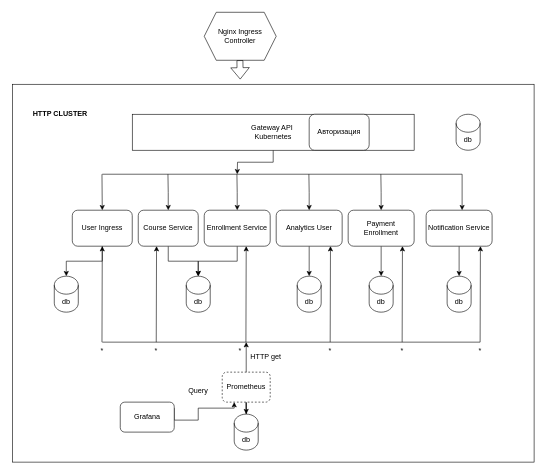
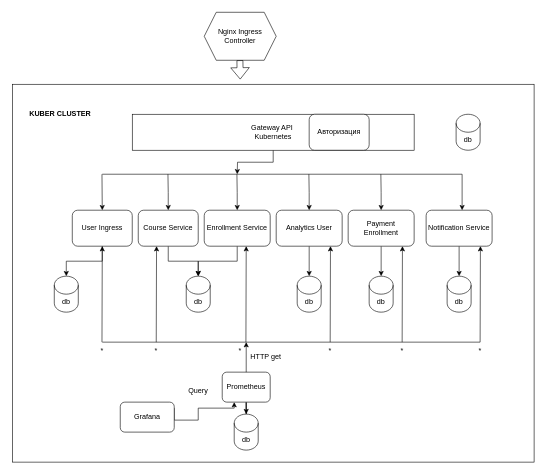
  <mxCell id="0" />
  <mxCell id="1" parent="0" />
  <mxCell id="2" value="" style="rounded=0;whiteSpace=wrap;html=1;" vertex="1" parent="1"><mxGeometry x="20" y="140" width="870" height="630" as="geometry" /></mxCell>
  <mxCell id="3" value="User Ingress" style="rounded=1;whiteSpace=wrap;html=1;direction=west;" parent="1" vertex="1"><mxGeometry x="120" y="350" width="100" height="60" as="geometry" /></mxCell>
  <mxCell id="4" value="" style="edgeStyle=orthogonalEdgeStyle;rounded=0;orthogonalLoop=1;jettySize=auto;html=1;" parent="1" source="5" target="13" edge="1"><mxGeometry relative="1" as="geometry" /></mxCell>
  <mxCell id="5" value="Course Service" style="rounded=1;whiteSpace=wrap;html=1;" parent="1" vertex="1"><mxGeometry x="230" y="350" width="100" height="60" as="geometry" /></mxCell>
  <mxCell id="6" value="" style="edgeStyle=orthogonalEdgeStyle;rounded=0;orthogonalLoop=1;jettySize=auto;html=1;" parent="1" source="7" target="14" edge="1"><mxGeometry relative="1" as="geometry" /></mxCell>
  <mxCell id="7" value="Analytics User" style="rounded=1;whiteSpace=wrap;html=1;" parent="1" vertex="1"><mxGeometry x="460" y="350" width="110" height="60" as="geometry" /></mxCell>
  <mxCell id="8" value="" style="edgeStyle=orthogonalEdgeStyle;rounded=0;orthogonalLoop=1;jettySize=auto;html=1;" parent="1" source="9" target="16" edge="1"><mxGeometry relative="1" as="geometry" /></mxCell>
  <mxCell id="9" value="Notification Service" style="rounded=1;whiteSpace=wrap;html=1;" parent="1" vertex="1"><mxGeometry x="710" y="350" width="110" height="60" as="geometry" /></mxCell>
  <mxCell id="10" value="" style="edgeStyle=orthogonalEdgeStyle;rounded=0;orthogonalLoop=1;jettySize=auto;html=1;" parent="1" source="11" target="15" edge="1"><mxGeometry relative="1" as="geometry" /></mxCell>
  <mxCell id="11" value="Payment Enrollment" style="rounded=1;whiteSpace=wrap;html=1;" parent="1" vertex="1"><mxGeometry x="580" y="350" width="110" height="60" as="geometry" /></mxCell>
  <mxCell id="12" value="db" style="shape=cylinder3;whiteSpace=wrap;html=1;boundedLbl=1;backgroundOutline=1;size=15;" parent="1" vertex="1"><mxGeometry x="90" y="460" width="40" height="60" as="geometry" /></mxCell>
  <mxCell id="13" value="db" style="shape=cylinder3;whiteSpace=wrap;html=1;boundedLbl=1;backgroundOutline=1;size=15;" parent="1" vertex="1"><mxGeometry x="310" y="460" width="40" height="60" as="geometry" /></mxCell>
  <mxCell id="14" value="db" style="shape=cylinder3;whiteSpace=wrap;html=1;boundedLbl=1;backgroundOutline=1;size=15;" parent="1" vertex="1"><mxGeometry x="495" y="460" width="40" height="60" as="geometry" /></mxCell>
  <mxCell id="15" value="db" style="shape=cylinder3;whiteSpace=wrap;html=1;boundedLbl=1;backgroundOutline=1;size=15;" parent="1" vertex="1"><mxGeometry x="615" y="460" width="40" height="60" as="geometry" /></mxCell>
  <mxCell id="16" value="db" style="shape=cylinder3;whiteSpace=wrap;html=1;boundedLbl=1;backgroundOutline=1;size=15;" parent="1" vertex="1"><mxGeometry x="745" y="460" width="40" height="60" as="geometry" /></mxCell>
  <mxCell id="17" value="" style="edgeStyle=orthogonalEdgeStyle;rounded=0;orthogonalLoop=1;jettySize=auto;html=1;exitX=0.5;exitY=0;exitDx=0;exitDy=0;entryX=0.5;entryY=0;entryDx=0;entryDy=0;entryPerimeter=0;" parent="1" source="3" target="12" edge="1"><mxGeometry relative="1" as="geometry"><mxPoint x="144.75" y="420" as="sourcePoint" /><mxPoint x="194.75" y="470" as="targetPoint" /></mxGeometry></mxCell>
  <mxCell id="18" value="" style="edgeStyle=orthogonalEdgeStyle;rounded=0;orthogonalLoop=1;jettySize=auto;html=1;exitX=0.5;exitY=1;exitDx=0;exitDy=0;entryX=0.5;entryY=0;entryDx=0;entryDy=0;entryPerimeter=0;" parent="1" source="22" target="13" edge="1"><mxGeometry relative="1" as="geometry"><mxPoint x="350" y="465" as="sourcePoint" /><mxPoint x="390" y="515" as="targetPoint" /></mxGeometry></mxCell>
  <mxCell id="19" value="" style="edgeStyle=orthogonalEdgeStyle;rounded=0;orthogonalLoop=1;jettySize=auto;html=1;" parent="1" source="20" edge="1"><mxGeometry relative="1" as="geometry"><mxPoint x="395" y="290" as="targetPoint" /></mxGeometry></mxCell>
  <mxCell id="20" value="Gateway API&amp;nbsp;&lt;br&gt;Kubernetes" style="rounded=0;whiteSpace=wrap;html=1;" parent="1" vertex="1"><mxGeometry x="220" y="190" width="470" height="60" as="geometry" /></mxCell>
  <mxCell id="21" value="" style="endArrow=classic;html=1;rounded=0;" parent="1" target="22" edge="1"><mxGeometry width="50" height="50" relative="1" as="geometry"><mxPoint x="400" y="390" as="sourcePoint" /><mxPoint x="450" y="340" as="targetPoint" /></mxGeometry></mxCell>
  <mxCell id="22" value="Enrollment Service" style="rounded=1;whiteSpace=wrap;html=1;" parent="1" vertex="1"><mxGeometry x="340" y="350" width="110" height="60" as="geometry" /></mxCell>
  <mxCell id="23" value="" style="endArrow=none;html=1;rounded=0;" parent="1" edge="1"><mxGeometry width="50" height="50" relative="1" as="geometry"><mxPoint x="170" y="290" as="sourcePoint" /><mxPoint x="770" y="290" as="targetPoint" /></mxGeometry></mxCell>
  <mxCell id="24" value="" style="edgeStyle=orthogonalEdgeStyle;rounded=0;orthogonalLoop=1;jettySize=auto;html=1;entryX=0.5;entryY=1;entryDx=0;entryDy=0;" parent="1" target="3" edge="1"><mxGeometry relative="1" as="geometry"><mxPoint x="169.5" y="290" as="sourcePoint" /><mxPoint x="169.5" y="330" as="targetPoint" /></mxGeometry></mxCell>
  <mxCell id="25" value="" style="edgeStyle=orthogonalEdgeStyle;rounded=0;orthogonalLoop=1;jettySize=auto;html=1;entryX=0.5;entryY=1;entryDx=0;entryDy=0;" parent="1" edge="1"><mxGeometry relative="1" as="geometry"><mxPoint x="279.5" y="290" as="sourcePoint" /><mxPoint x="280" y="350" as="targetPoint" /></mxGeometry></mxCell>
  <mxCell id="26" value="" style="edgeStyle=orthogonalEdgeStyle;rounded=0;orthogonalLoop=1;jettySize=auto;html=1;entryX=0.5;entryY=1;entryDx=0;entryDy=0;" parent="1" edge="1"><mxGeometry relative="1" as="geometry"><mxPoint x="394.5" y="290" as="sourcePoint" /><mxPoint x="395" y="350" as="targetPoint" /></mxGeometry></mxCell>
  <mxCell id="27" value="" style="edgeStyle=orthogonalEdgeStyle;rounded=0;orthogonalLoop=1;jettySize=auto;html=1;entryX=0.5;entryY=1;entryDx=0;entryDy=0;" parent="1" edge="1"><mxGeometry relative="1" as="geometry"><mxPoint x="514.5" y="290" as="sourcePoint" /><mxPoint x="515" y="350" as="targetPoint" /></mxGeometry></mxCell>
  <mxCell id="28" value="" style="edgeStyle=orthogonalEdgeStyle;rounded=0;orthogonalLoop=1;jettySize=auto;html=1;entryX=0.5;entryY=1;entryDx=0;entryDy=0;" parent="1" edge="1"><mxGeometry relative="1" as="geometry"><mxPoint x="634.5" y="290" as="sourcePoint" /><mxPoint x="635" y="350" as="targetPoint" /></mxGeometry></mxCell>
  <mxCell id="29" value="" style="edgeStyle=orthogonalEdgeStyle;rounded=0;orthogonalLoop=1;jettySize=auto;html=1;entryX=0.5;entryY=1;entryDx=0;entryDy=0;" parent="1" edge="1"><mxGeometry relative="1" as="geometry"><mxPoint x="770" y="290" as="sourcePoint" /><mxPoint x="770" y="350" as="targetPoint" /></mxGeometry></mxCell>
  <mxCell id="30" value="" style="edgeStyle=orthogonalEdgeStyle;rounded=0;orthogonalLoop=1;jettySize=auto;html=1;entryX=0.25;entryY=1;entryDx=0;entryDy=0;" parent="1" target="33" edge="1"><mxGeometry relative="1" as="geometry"><mxPoint x="290" y="680" as="sourcePoint" /><mxPoint x="389.5" y="685" as="targetPoint" /><Array as="points"><mxPoint x="290" y="700" /><mxPoint x="330" y="700" /><mxPoint x="330" y="680" /><mxPoint x="390" y="680" /></Array></mxGeometry></mxCell>
  <mxCell id="31" value="Grafana" style="rounded=1;whiteSpace=wrap;html=1;" parent="1" vertex="1"><mxGeometry x="200" y="670" width="90" height="50" as="geometry" /></mxCell>
  <mxCell id="32" value="" style="edgeStyle=orthogonalEdgeStyle;rounded=0;orthogonalLoop=1;jettySize=auto;html=1;" parent="1" source="33" target="34" edge="1"><mxGeometry relative="1" as="geometry" /></mxCell>
- <mxCell id="33" value="Prometheus" style="rounded=1;whiteSpace=wrap;html=1;dashed=1;" parent="1" vertex="1"><mxGeometry x="370" y="620" width="80" height="50" as="geometry" /></mxCell>
+ <mxCell id="33" value="Prometheus" style="rounded=1;whiteSpace=wrap;html=1;" parent="1" vertex="1"><mxGeometry x="370" y="620" width="80" height="50" as="geometry" /></mxCell>
  <mxCell id="34" value="db" style="shape=cylinder3;whiteSpace=wrap;html=1;boundedLbl=1;backgroundOutline=1;size=15;" parent="1" vertex="1"><mxGeometry x="390" y="690" width="40" height="60" as="geometry" /></mxCell>
  <mxCell id="35" value="Query" style="text;html=1;align=center;verticalAlign=middle;whiteSpace=wrap;rounded=0;" parent="1" vertex="1"><mxGeometry x="300" y="650" width="60" as="geometry" /></mxCell>
  <mxCell id="36" value="" style="endArrow=none;html=1;rounded=0;exitX=0.5;exitY=0;exitDx=0;exitDy=0;" parent="1" edge="1" source="44"><mxGeometry width="50" height="50" relative="1" as="geometry"><mxPoint x="90" y="570" as="sourcePoint" /><mxPoint x="800" y="570" as="targetPoint" /></mxGeometry></mxCell>
  <mxCell id="37" value="" style="endArrow=classic;html=1;rounded=0;" parent="1" edge="1"><mxGeometry width="50" height="50" relative="1" as="geometry"><mxPoint x="550" y="570" as="sourcePoint" /><mxPoint x="550.5" y="410" as="targetPoint" /></mxGeometry></mxCell>
  <mxCell id="38" value="" style="endArrow=classic;html=1;rounded=0;" parent="1" edge="1"><mxGeometry width="50" height="50" relative="1" as="geometry"><mxPoint x="409.5" y="570" as="sourcePoint" /><mxPoint x="410" y="410" as="targetPoint" /></mxGeometry></mxCell>
  <mxCell id="39" value="" style="endArrow=classic;html=1;rounded=0;" parent="1" edge="1"><mxGeometry width="50" height="50" relative="1" as="geometry"><mxPoint x="169.5" y="570" as="sourcePoint" /><mxPoint x="170" y="410" as="targetPoint" /></mxGeometry></mxCell>
  <mxCell id="40" value="" style="endArrow=classic;html=1;rounded=0;" parent="1" edge="1"><mxGeometry width="50" height="50" relative="1" as="geometry"><mxPoint x="260" y="570" as="sourcePoint" /><mxPoint x="260.5" y="410" as="targetPoint" /></mxGeometry></mxCell>
  <mxCell id="41" value="" style="endArrow=classic;html=1;rounded=0;" parent="1" edge="1"><mxGeometry width="50" height="50" relative="1" as="geometry"><mxPoint x="800" y="570" as="sourcePoint" /><mxPoint x="800.5" y="410" as="targetPoint" /></mxGeometry></mxCell>
  <mxCell id="42" value="HTTP get" style="text;html=1;align=center;verticalAlign=middle;whiteSpace=wrap;rounded=0;" parent="1" vertex="1"><mxGeometry x="413" y="580" width="60" height="30" as="geometry" /></mxCell>
  <mxCell id="43" value="" style="endArrow=classic;html=1;rounded=0;exitX=0.5;exitY=0;exitDx=0;exitDy=0;" parent="1" source="33" edge="1"><mxGeometry width="50" height="50" relative="1" as="geometry"><mxPoint x="410" y="590" as="sourcePoint" /><mxPoint x="410" y="570" as="targetPoint" /><Array as="points" /></mxGeometry></mxCell>
  <mxCell id="44" value="*" style="text;html=1;align=center;verticalAlign=middle;whiteSpace=wrap;rounded=0;" parent="1" vertex="1"><mxGeometry x="140" y="570" width="60" height="30" as="geometry" /></mxCell>
  <mxCell id="45" value="*" style="text;html=1;align=center;verticalAlign=middle;whiteSpace=wrap;rounded=0;" parent="1" vertex="1"><mxGeometry x="230" y="570" width="60" height="30" as="geometry" /></mxCell>
  <mxCell id="46" value="*" style="text;html=1;align=center;verticalAlign=middle;whiteSpace=wrap;rounded=0;" parent="1" vertex="1"><mxGeometry x="370" y="570" width="60" height="30" as="geometry" /></mxCell>
  <mxCell id="47" value="*" style="text;html=1;align=center;verticalAlign=middle;whiteSpace=wrap;rounded=0;" parent="1" vertex="1"><mxGeometry x="520" y="570" width="60" height="30" as="geometry" /></mxCell>
  <mxCell id="48" value="*" style="text;html=1;align=center;verticalAlign=middle;whiteSpace=wrap;rounded=0;" parent="1" vertex="1"><mxGeometry x="770" y="570" width="60" height="30" as="geometry" /></mxCell>
  <mxCell id="49" value="" style="endArrow=classic;html=1;rounded=0;" parent="1" edge="1"><mxGeometry width="50" height="50" relative="1" as="geometry"><mxPoint x="670" y="570" as="sourcePoint" /><mxPoint x="670.5" y="410" as="targetPoint" /></mxGeometry></mxCell>
  <mxCell id="50" value="*" style="text;html=1;align=center;verticalAlign=middle;whiteSpace=wrap;rounded=0;" parent="1" vertex="1"><mxGeometry x="640" y="570" width="60" height="30" as="geometry" /></mxCell>
  <mxCell id="51" value="Nginx Ingress&lt;div&gt;Controller&lt;/div&gt;" style="shape=hexagon;perimeter=hexagonPerimeter2;whiteSpace=wrap;html=1;fixedSize=1;" vertex="1" parent="1"><mxGeometry x="340" y="20" width="120" height="80" as="geometry" /></mxCell>
- <mxCell id="52" value="&lt;b&gt;HTTP CLUSTER&lt;/b&gt;" style="text;html=1;align=center;verticalAlign=middle;whiteSpace=wrap;rounded=0;" vertex="1" parent="1"><mxGeometry x="30" y="150" width="140" height="80" as="geometry" /></mxCell>
+ <mxCell id="52" value="&lt;b&gt;KUBER CLUSTER&lt;/b&gt;" style="text;html=1;align=center;verticalAlign=middle;whiteSpace=wrap;rounded=0;" vertex="1" parent="1"><mxGeometry x="30" y="150" width="140" height="80" as="geometry" /></mxCell>
  <mxCell id="53" value="" style="shape=flexArrow;endArrow=classic;html=1;rounded=0;" edge="1" parent="1"><mxGeometry width="50" height="50" relative="1" as="geometry"><mxPoint x="399.5" y="100" as="sourcePoint" /><mxPoint x="400" y="131.89" as="targetPoint" /></mxGeometry></mxCell>
  <mxCell id="54" value="db" style="shape=cylinder3;whiteSpace=wrap;html=1;boundedLbl=1;backgroundOutline=1;size=15;" vertex="1" parent="1"><mxGeometry x="760" y="190" width="40" height="60" as="geometry" /></mxCell>
  <mxCell id="55" value="Авторизация" style="rounded=1;whiteSpace=wrap;html=1;" vertex="1" parent="1"><mxGeometry x="515" y="190" width="100" height="60" as="geometry" /></mxCell>
